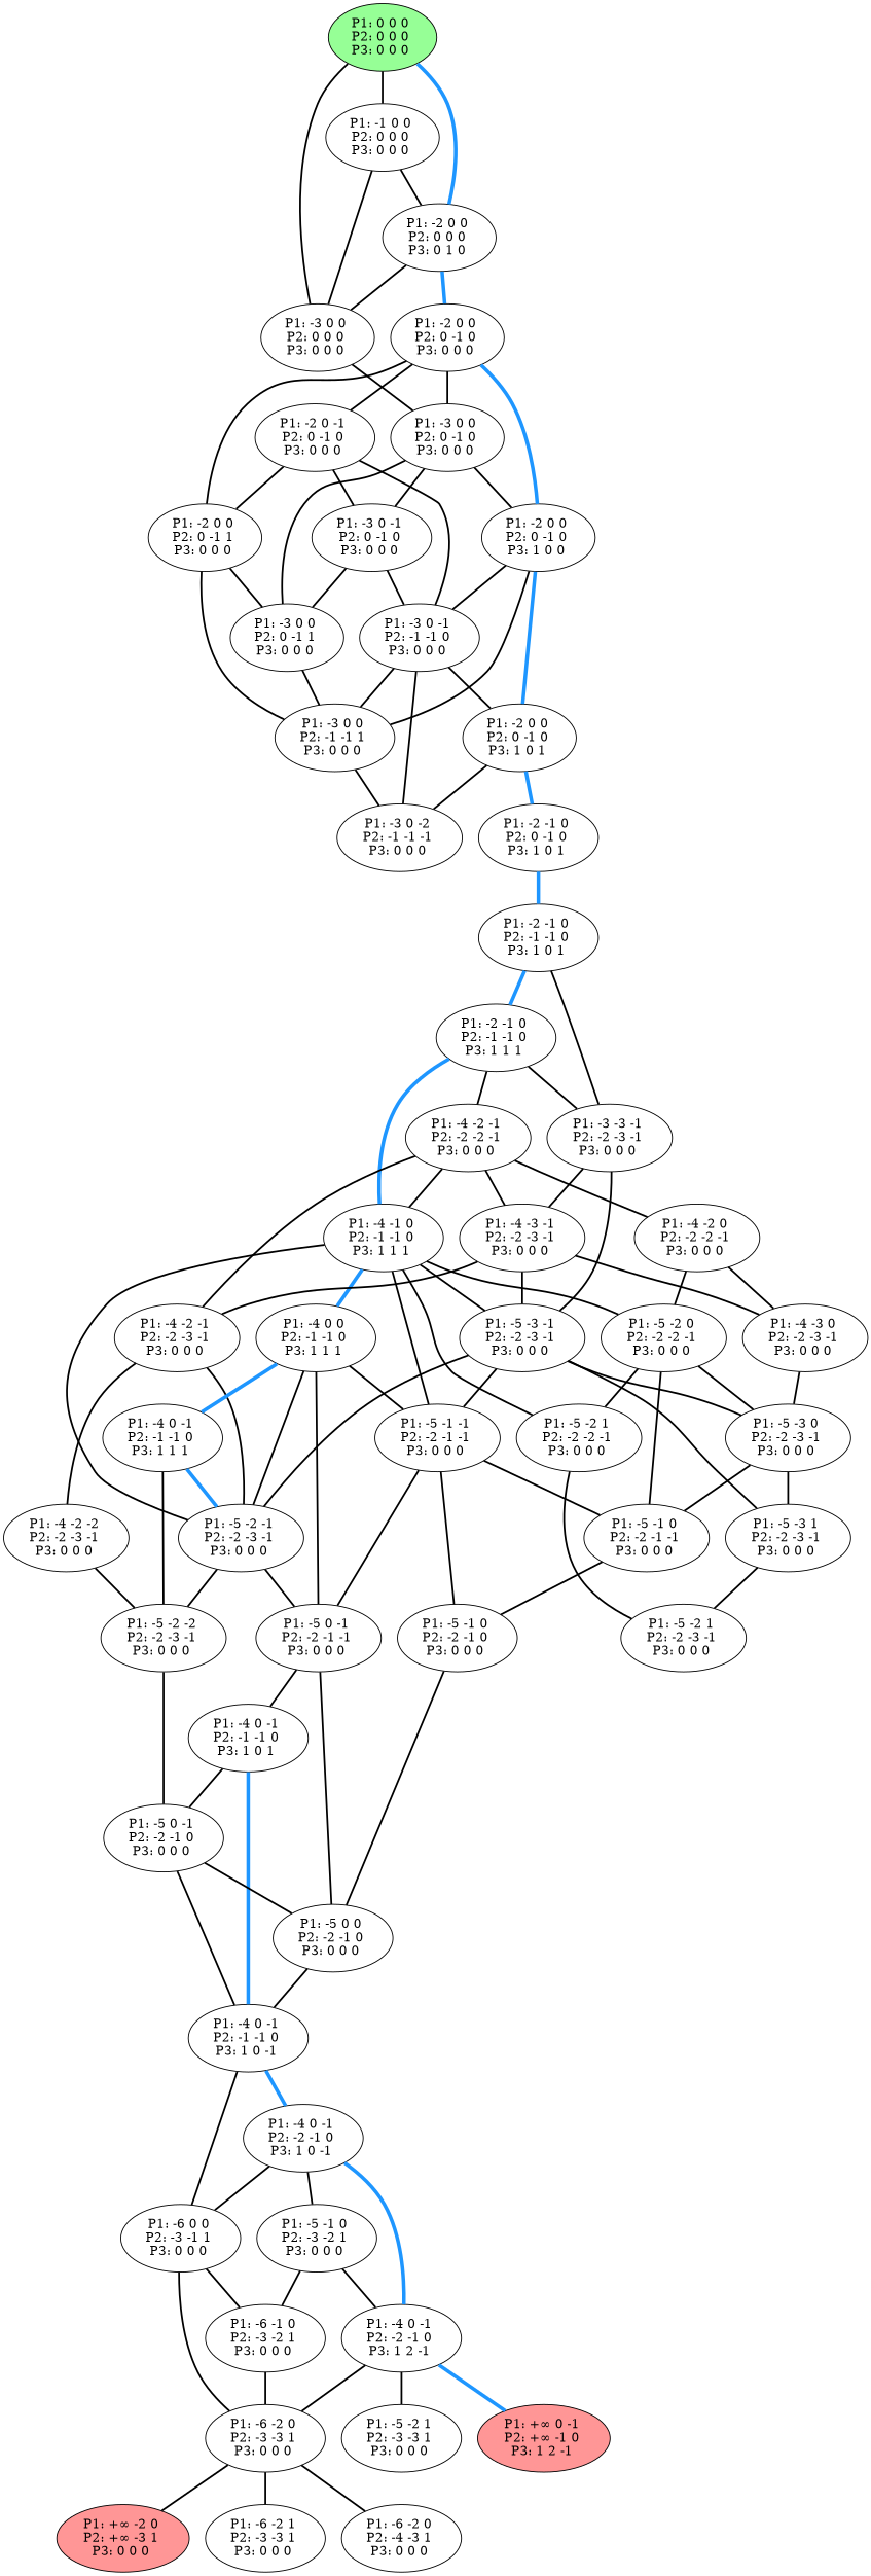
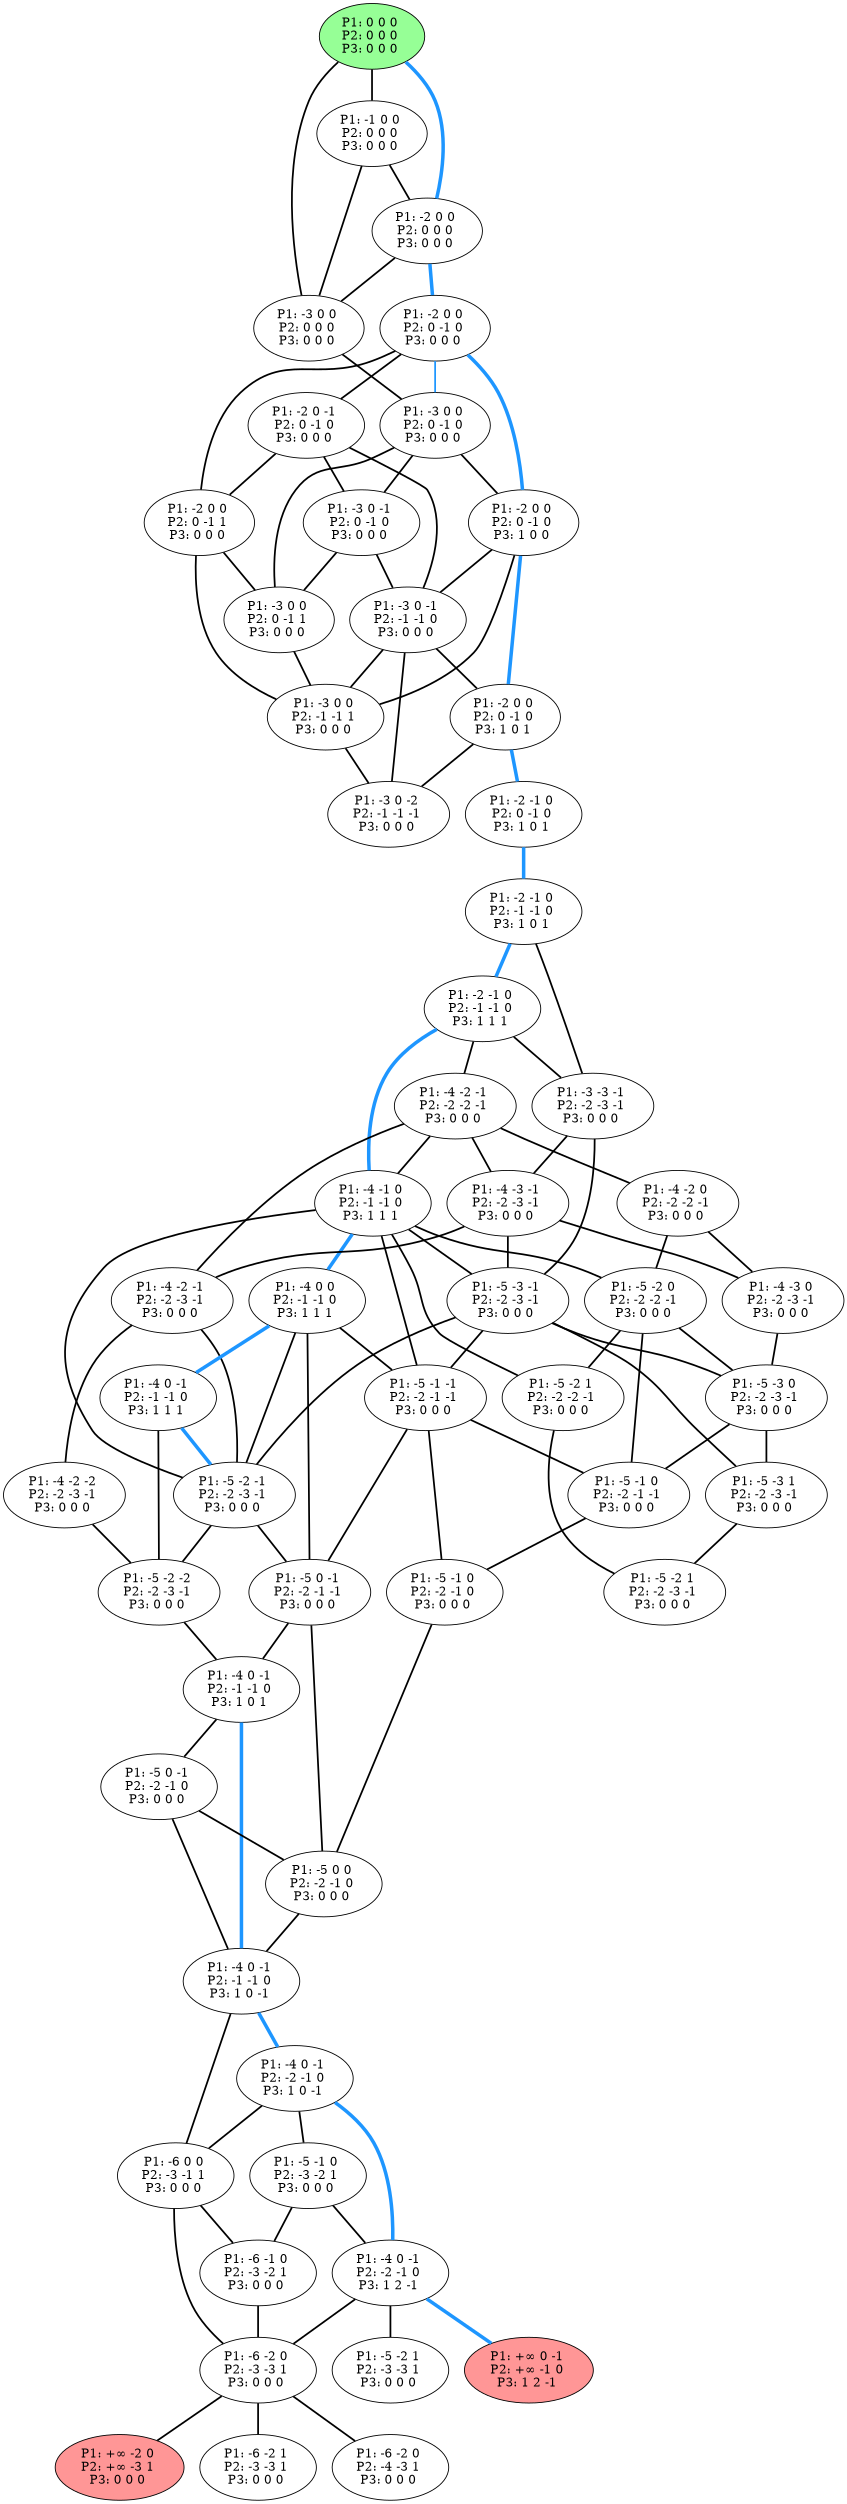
  graph {
    color=black
    edge [color=black style=bold]
    n1 [fillcolor="#96FF96" label="P1: 0 0 0 \nP2: 0 0 0 \nP3: 0 0 0 \n" style=filled]
    n2 [label="P1: -1 0 0 \nP2: 0 0 0 \nP3: 0 0 0 \n"]
-   n3 [label="P1: -2 0 0 \nP2: 0 0 0 \nP3: 0 1 0 \n"]
+   n3 [label="P1: -2 0 0 \nP2: 0 0 0 \nP3: 0 0 0 \n"]
    n4 [label="P1: -3 0 0 \nP2: 0 0 0 \nP3: 0 0 0 \n"]
    n5 [label="P1: -2 0 0 \nP2: 0 -1 0 \nP3: 0 0 0 \n"]
    n6 [label="P1: -3 0 0 \nP2: 0 -1 0 \nP3: 0 0 0 \n"]
    n7 [label="P1: -2 0 -1 \nP2: 0 -1 0 \nP3: 0 0 0 \n"]
    n8 [label="P1: -2 0 0 \nP2: 0 -1 1 \nP3: 0 0 0 \n"]
    n9 [label="P1: -2 0 0 \nP2: 0 -1 0 \nP3: 1 0 0 \n"]
    n10 [label="P1: -3 0 -1 \nP2: 0 -1 0 \nP3: 0 0 0 \n"]
    n11 [label="P1: -3 0 0 \nP2: 0 -1 1 \nP3: 0 0 0 \n"]
    n12 [label="P1: -3 0 -1 \nP2: -1 -1 0 \nP3: 0 0 0 \n"]
    n13 [label="P1: -3 0 0 \nP2: -1 -1 1 \nP3: 0 0 0 \n"]
    n14 [label="P1: -2 0 0 \nP2: 0 -1 0 \nP3: 1 0 1 \n"]
    n15 [label="P1: -3 0 -2 \nP2: -1 -1 -1 \nP3: 0 0 0 \n"]
    n16 [label="P1: -2 -1 0 \nP2: 0 -1 0 \nP3: 1 0 1 \n"]
    n17 [label="P1: -2 -1 0 \nP2: -1 -1 0 \nP3: 1 0 1 \n"]
    n18 [label="P1: -2 -1 0 \nP2: -1 -1 0 \nP3: 1 1 1 \n"]
    n19 [label="P1: -3 -3 -1 \nP2: -2 -3 -1 \nP3: 0 0 0 \n"]
    n20 [label="P1: -4 -2 -1 \nP2: -2 -2 -1 \nP3: 0 0 0 \n"]
    n21 [label="P1: -4 -1 0 \nP2: -1 -1 0 \nP3: 1 1 1 \n"]
    n22 [label="P1: -4 -3 -1 \nP2: -2 -3 -1 \nP3: 0 0 0 \n"]
    n23 [label="P1: -5 -3 -1 \nP2: -2 -3 -1 \nP3: 0 0 0 \n"]
    n24 [label="P1: -4 -2 0 \nP2: -2 -2 -1 \nP3: 0 0 0 \n"]
    n25 [label="P1: -4 -2 -1 \nP2: -2 -3 -1 \nP3: 0 0 0 \n"]
    n26 [label="P1: -4 0 0 \nP2: -1 -1 0 \nP3: 1 1 1 \n"]
    n27 [label="P1: -5 -2 0 \nP2: -2 -2 -1 \nP3: 0 0 0 \n"]
    n28 [label="P1: -5 -2 1 \nP2: -2 -2 -1 \nP3: 0 0 0 \n"]
    n29 [label="P1: -5 -2 -1 \nP2: -2 -3 -1 \nP3: 0 0 0 \n"]
    n30 [label="P1: -5 -1 -1 \nP2: -2 -1 -1 \nP3: 0 0 0 \n"]
    n31 [label="P1: -4 -3 0 \nP2: -2 -3 -1 \nP3: 0 0 0 \n"]
    n32 [label="P1: -5 -3 0 \nP2: -2 -3 -1 \nP3: 0 0 0 \n"]
    n33 [label="P1: -5 -3 1 \nP2: -2 -3 -1 \nP3: 0 0 0 \n"]
    n34 [label="P1: -4 -2 -2 \nP2: -2 -3 -1 \nP3: 0 0 0 \n"]
    n35 [label="P1: -4 0 -1 \nP2: -1 -1 0 \nP3: 1 1 1 \n"]
    n36 [label="P1: -5 0 -1 \nP2: -2 -1 -1 \nP3: 0 0 0 \n"]
    n37 [label="P1: -5 -1 0 \nP2: -2 -1 -1 \nP3: 0 0 0 \n"]
    n38 [label="P1: -5 -2 1 \nP2: -2 -3 -1 \nP3: 0 0 0 \n"]
    n39 [label="P1: -5 -2 -2 \nP2: -2 -3 -1 \nP3: 0 0 0 \n"]
    n40 [label="P1: -5 -1 0 \nP2: -2 -1 0 \nP3: 0 0 0 \n"]
    n41 [label="P1: -4 0 -1 \nP2: -1 -1 0 \nP3: 1 0 1 \n"]
    n42 [label="P1: -5 0 0 \nP2: -2 -1 0 \nP3: 0 0 0 \n"]
    n43 [label="P1: -5 0 -1 \nP2: -2 -1 0 \nP3: 0 0 0 \n"]
    n44 [label="P1: -4 0 -1 \nP2: -1 -1 0 \nP3: 1 0 -1 \n"]
    n45 [label="P1: -4 0 -1 \nP2: -2 -1 0 \nP3: 1 0 -1 \n"]
    n46 [label="P1: -6 0 0 \nP2: -3 -1 1 \nP3: 0 0 0 \n"]
    n47 [label="P1: -5 -1 0 \nP2: -3 -2 1 \nP3: 0 0 0 \n"]
    n48 [label="P1: -4 0 -1 \nP2: -2 -1 0 \nP3: 1 2 -1 \n"]
    n49 [label="P1: -6 -1 0 \nP2: -3 -2 1 \nP3: 0 0 0 \n"]
    n50 [label="P1: -6 -2 0 \nP2: -3 -3 1 \nP3: 0 0 0 \n"]
    n51 [fillcolor="#FF9696" label="P1: +∞ 0 -1 \nP2: +∞ -1 0 \nP3: 1 2 -1 \n" style=filled]
    n52 [label="P1: -5 -2 1 \nP2: -3 -3 1 \nP3: 0 0 0 \n"]
    n53 [fillcolor="#FF9696" label="P1: +∞ -2 0 \nP2: +∞ -3 1 \nP3: 0 0 0 \n" style=filled]
    n54 [label="P1: -6 -2 1 \nP2: -3 -3 1 \nP3: 0 0 0 \n"]
    n55 [label="P1: -6 -2 0 \nP2: -4 -3 1 \nP3: 0 0 0 \n"]
    n1 -- n2
    n1 -- n3 [color="#1E96FF" penwidth=4.0]
    n1 -- n4
    n2 -- n3
    n2 -- n4
    n3 -- n4
    n3 -- n5 [color="#1E96FF" penwidth=4.0]
    n4 -- n6
-   n5 -- n6
+   n5 -- n6 [color="#1E96FF"]
    n5 -- n7
    n5 -- n8
    n5 -- n9 [color="#1E96FF" penwidth=4.0]
    n6 -- n9
    n6 -- n10
    n6 -- n11
    n7 -- n8
    n7 -- n10
    n7 -- n12
    n8 -- n11
    n8 -- n13
    n9 -- n12
    n9 -- n13
    n9 -- n14 [color="#1E96FF" penwidth=4.0]
    n10 -- n11
    n10 -- n12
    n11 -- n13
    n12 -- n13
    n12 -- n14
    n12 -- n15
    n13 -- n15
    n14 -- n15
    n14 -- n16 [color="#1E96FF" penwidth=4.0]
    n16 -- n17 [color="#1E96FF" penwidth=4.0]
    n17 -- n18 [color="#1E96FF" penwidth=4.0]
    n17 -- n19
    n18 -- n19
    n18 -- n20
    n18 -- n21 [color="#1E96FF" penwidth=4.0]
    n19 -- n22
    n19 -- n23
    n20 -- n21
    n20 -- n22
    n20 -- n24
    n20 -- n25
    n21 -- n23
    n21 -- n26 [color="#1E96FF" penwidth=4.0]
    n21 -- n27
    n21 -- n28
    n21 -- n29
    n21 -- n30
    n22 -- n23
    n22 -- n25
    n22 -- n31
    n23 -- n29
    n23 -- n30
    n23 -- n32
    n23 -- n33
    n24 -- n27
    n24 -- n31
    n25 -- n29
    n25 -- n34
    n26 -- n29
    n26 -- n30
    n26 -- n35 [color="#1E96FF" penwidth=4.0]
    n26 -- n36
    n27 -- n28
    n27 -- n32
    n27 -- n37
    n28 -- n38
    n29 -- n36
    n29 -- n39
    n30 -- n36
    n30 -- n37
    n30 -- n40
    n31 -- n32
    n32 -- n33
    n32 -- n37
    n33 -- n38
    n34 -- n39
    n35 -- n29 [color="#1E96FF" penwidth=4.0]
    n35 -- n39
    n36 -- n41
    n36 -- n42
    n37 -- n40
-   n39 -- n43
+   n39 -- n41
    n40 -- n42
    n41 -- n43
    n41 -- n44 [color="#1E96FF" penwidth=4.0]
    n42 -- n44
    n43 -- n42
    n43 -- n44
    n44 -- n45 [color="#1E96FF" penwidth=4.0]
    n44 -- n46
    n45 -- n46
    n45 -- n47
    n45 -- n48 [color="#1E96FF" penwidth=4.0]
    n46 -- n49
    n46 -- n50
    n47 -- n48
    n47 -- n49
    n48 -- n50
    n48 -- n51 [color="#1E96FF" penwidth=4.0]
    n48 -- n52
    n49 -- n50
    n50 -- n53
    n50 -- n54
    n50 -- n55
  }
